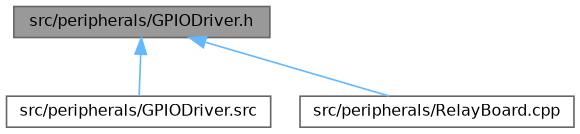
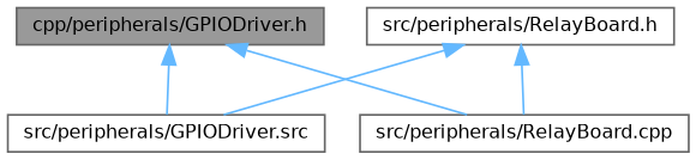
  digraph {
    node [color=grey40 fillcolor=white fontname=Helvetica fontsize=10 shape=box style=filled]
    edge [color=steelblue1 dir=back fontname=Helvetica fontsize=10 labelfontname=Helvetica labelfontsize=10 style=solid]
-   n1 [color=gray40 fillcolor=grey60 fontcolor=black height=0.2 label="src/peripherals/GPIODriver.h" width=0.4]
+   n1 [color=gray40 fillcolor=grey60 fontcolor=black height=0.2 label="cpp/peripherals/GPIODriver.h" width=0.4]
    n2 [height=0.2 label="src/peripherals/GPIODriver.src" width=0.4]
    n3 [height=0.2 label="src/peripherals/RelayBoard.cpp" width=0.4]
+   n4 [height=0.2 label="src/peripherals/RelayBoard.h" width=0.4]
    n1 -> n2
    n1 -> n3
+   n4 -> n2
+   n4 -> n3
  }
